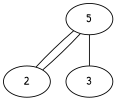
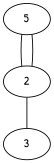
  graph {
    fontname="Patrick Hand"
    node [fontname="Patrick Hand"]
    edge [fontname="Patrick Hand"]
    n1 [label=5]
    2
    3
    n1 -- 2 [weight=0.5]
    n1 -- 2 [weight=4]
-   n1 -- 3 [weight=9.8]
+   2 -- 3 [weight=9.8]
  }
